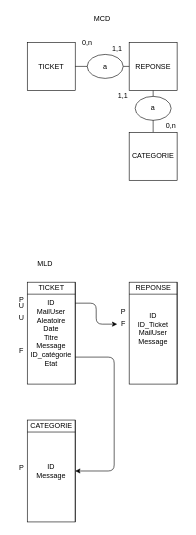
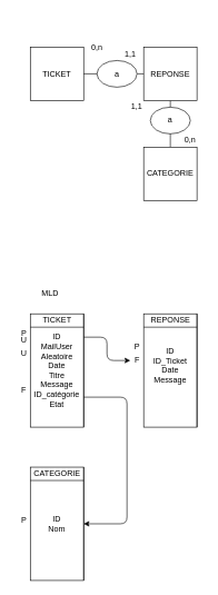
  <mxCell id="0" />
  <mxCell id="1" parent="0" />
  <mxCell id="2" value="TICKET&lt;br&gt;" style="whiteSpace=wrap;html=1;aspect=fixed;" vertex="1" parent="1"><mxGeometry x="45" y="70" width="80" height="80" as="geometry" /></mxCell>
  <mxCell id="3" style="edgeStyle=orthogonalEdgeStyle;rounded=0;orthogonalLoop=1;jettySize=auto;html=1;entryX=0.5;entryY=0;entryDx=0;entryDy=0;endArrow=none;endFill=0;" edge="1" parent="1" source="4" target="5"><mxGeometry relative="1" as="geometry" /></mxCell>
  <mxCell id="4" value="REPONSE" style="whiteSpace=wrap;html=1;aspect=fixed;" vertex="1" parent="1"><mxGeometry x="215" y="70" width="80" height="80" as="geometry" /></mxCell>
  <mxCell id="5" value="CATEGORIE" style="whiteSpace=wrap;html=1;aspect=fixed;" vertex="1" parent="1"><mxGeometry x="215" y="220" width="80" height="80" as="geometry" /></mxCell>
  <mxCell id="6" value="a" style="ellipse;whiteSpace=wrap;html=1;" vertex="1" parent="1"><mxGeometry x="225" y="160" width="60" height="40" as="geometry" /></mxCell>
  <mxCell id="7" value="" style="endArrow=none;html=1;entryX=0;entryY=0.5;entryDx=0;entryDy=0;exitX=1;exitY=0.5;exitDx=0;exitDy=0;" edge="1" parent="1" source="8" target="4"><mxGeometry width="50" height="50" relative="1" as="geometry"><mxPoint x="145" y="140" as="sourcePoint" /><mxPoint x="195" y="90" as="targetPoint" /></mxGeometry></mxCell>
  <mxCell id="8" value="a" style="ellipse;whiteSpace=wrap;html=1;" vertex="1" parent="1"><mxGeometry x="145" y="90" width="60" height="40" as="geometry" /></mxCell>
  <mxCell id="9" value="" style="endArrow=none;html=1;entryX=0;entryY=0.5;entryDx=0;entryDy=0;exitX=1;exitY=0.5;exitDx=0;exitDy=0;" edge="1" parent="1" source="2" target="8"><mxGeometry width="50" height="50" relative="1" as="geometry"><mxPoint x="125" y="110" as="sourcePoint" /><mxPoint x="215" y="110" as="targetPoint" /></mxGeometry></mxCell>
  <mxCell id="10" value="0,n" style="text;html=1;strokeColor=none;fillColor=none;align=center;verticalAlign=middle;whiteSpace=wrap;rounded=0;" vertex="1" parent="1"><mxGeometry x="125" y="60" width="40" height="20" as="geometry" /></mxCell>
  <mxCell id="11" value="1,1" style="text;html=1;strokeColor=none;fillColor=none;align=center;verticalAlign=middle;whiteSpace=wrap;rounded=0;" vertex="1" parent="1"><mxGeometry x="175" y="70" width="40" height="20" as="geometry" /></mxCell>
  <mxCell id="12" value="1,1" style="text;html=1;strokeColor=none;fillColor=none;align=center;verticalAlign=middle;whiteSpace=wrap;rounded=0;" vertex="1" parent="1"><mxGeometry x="185" y="150" width="40" height="20" as="geometry" /></mxCell>
  <mxCell id="13" value="0,n" style="text;html=1;strokeColor=none;fillColor=none;align=center;verticalAlign=middle;whiteSpace=wrap;rounded=0;" vertex="1" parent="1"><mxGeometry x="265" y="200" width="40" height="20" as="geometry" /></mxCell>
- <mxCell id="14" value="MCD" style="text;html=1;strokeColor=none;fillColor=none;align=center;verticalAlign=middle;whiteSpace=wrap;rounded=0;" vertex="1" parent="1"><mxGeometry x="115" y="20" width="110" height="20" as="geometry" /></mxCell>
  <mxCell id="15" value="MLD" style="text;html=1;strokeColor=none;fillColor=none;align=center;verticalAlign=middle;whiteSpace=wrap;rounded=0;" vertex="1" parent="1"><mxGeometry x="20" y="430" width="110" height="20" as="geometry" /></mxCell>
  <mxCell id="16" value="ID&lt;br&gt;MailUser&lt;br&gt;Aleatoire&lt;br&gt;Date&lt;br&gt;Titre&lt;br&gt;Message&lt;br&gt;ID_catégorie&lt;br&gt;Etat" style="shape=internalStorage;whiteSpace=wrap;html=1;backgroundOutline=1;dx=80;dy=20;" vertex="1" parent="1"><mxGeometry x="45" y="470" width="80" height="170" as="geometry" /></mxCell>
  <mxCell id="17" value="TICKET" style="text;html=1;align=center;verticalAlign=middle;resizable=0;points=[];autosize=1;" vertex="1" parent="1"><mxGeometry x="55" y="470" width="60" height="20" as="geometry" /></mxCell>
  <mxCell id="18" value="P" style="text;html=1;align=center;verticalAlign=middle;resizable=0;points=[];autosize=1;" vertex="1" parent="1"><mxGeometry x="25" y="490" width="20" height="20" as="geometry" /></mxCell>
  <mxCell id="19" value="F" style="text;html=1;align=center;verticalAlign=middle;resizable=0;points=[];autosize=1;" vertex="1" parent="1"><mxGeometry x="25" y="575" width="20" height="20" as="geometry" /></mxCell>
  <mxCell id="20" value="U" style="text;html=1;align=center;verticalAlign=middle;resizable=0;points=[];autosize=1;" vertex="1" parent="1"><mxGeometry x="25" y="500" width="20" height="20" as="geometry" /></mxCell>
  <mxCell id="21" value="U" style="text;html=1;align=center;verticalAlign=middle;resizable=0;points=[];autosize=1;" vertex="1" parent="1"><mxGeometry x="25" y="520" width="20" height="20" as="geometry" /></mxCell>
- <mxCell id="22" value="ID&lt;br&gt;ID_Ticket&lt;br&gt;MailUser&lt;br&gt;Message&lt;br&gt;&lt;br&gt;" style="shape=internalStorage;whiteSpace=wrap;html=1;backgroundOutline=1;dx=80;dy=20;" vertex="1" parent="1"><mxGeometry x="215" y="470" width="80" height="170" as="geometry" /></mxCell>
+ <mxCell id="22" value="ID&lt;br&gt;ID_Ticket&lt;br&gt;Date&lt;br&gt;Message&lt;br&gt;&lt;br&gt;" style="shape=internalStorage;whiteSpace=wrap;html=1;backgroundOutline=1;dx=80;dy=20;" vertex="1" parent="1"><mxGeometry x="215" y="470" width="80" height="170" as="geometry" /></mxCell>
  <mxCell id="23" value="REPONSE" style="text;html=1;align=center;verticalAlign=middle;resizable=0;points=[];autosize=1;" vertex="1" parent="1"><mxGeometry x="220" y="470" width="70" height="20" as="geometry" /></mxCell>
  <mxCell id="24" value="P" style="text;html=1;align=center;verticalAlign=middle;resizable=0;points=[];autosize=1;" vertex="1" parent="1"><mxGeometry x="195" y="510" width="20" height="20" as="geometry" /></mxCell>
  <mxCell id="25" value="F" style="text;html=1;align=center;verticalAlign=middle;resizable=0;points=[];autosize=1;" vertex="1" parent="1"><mxGeometry x="195" y="530" width="20" height="20" as="geometry" /></mxCell>
- <mxCell id="26" value="ID&lt;br&gt;Message" style="shape=internalStorage;whiteSpace=wrap;html=1;backgroundOutline=1;dx=80;dy=20;" vertex="1" parent="1"><mxGeometry x="45" y="700" width="80" height="170" as="geometry" /></mxCell>
+ <mxCell id="26" value="ID&lt;br&gt;Nom" style="shape=internalStorage;whiteSpace=wrap;html=1;backgroundOutline=1;dx=80;dy=20;" vertex="1" parent="1"><mxGeometry x="45" y="700" width="80" height="170" as="geometry" /></mxCell>
  <mxCell id="27" value="CATEGORIE" style="text;html=1;align=center;verticalAlign=middle;resizable=0;points=[];autosize=1;" vertex="1" parent="1"><mxGeometry x="40" y="700" width="90" height="20" as="geometry" /></mxCell>
  <mxCell id="28" value="P" style="text;html=1;align=center;verticalAlign=middle;resizable=0;points=[];autosize=1;" vertex="1" parent="1"><mxGeometry x="25" y="770" width="20" height="20" as="geometry" /></mxCell>
  <mxCell id="29" value="" style="edgeStyle=elbowEdgeStyle;elbow=horizontal;endArrow=classic;html=1;entryX=1;entryY=0.5;entryDx=0;entryDy=0;" edge="1" parent="1" target="26"><mxGeometry width="50" height="50" relative="1" as="geometry"><mxPoint x="125" y="595" as="sourcePoint" /><mxPoint x="140" y="785" as="targetPoint" /><Array as="points"><mxPoint x="190" y="695" /></Array></mxGeometry></mxCell>
  <mxCell id="30" value="" style="edgeStyle=elbowEdgeStyle;elbow=horizontal;endArrow=classic;html=1;" edge="1" parent="1"><mxGeometry width="50" height="50" relative="1" as="geometry"><mxPoint x="125" y="505" as="sourcePoint" /><mxPoint x="195" y="540" as="targetPoint" /></mxGeometry></mxCell>
